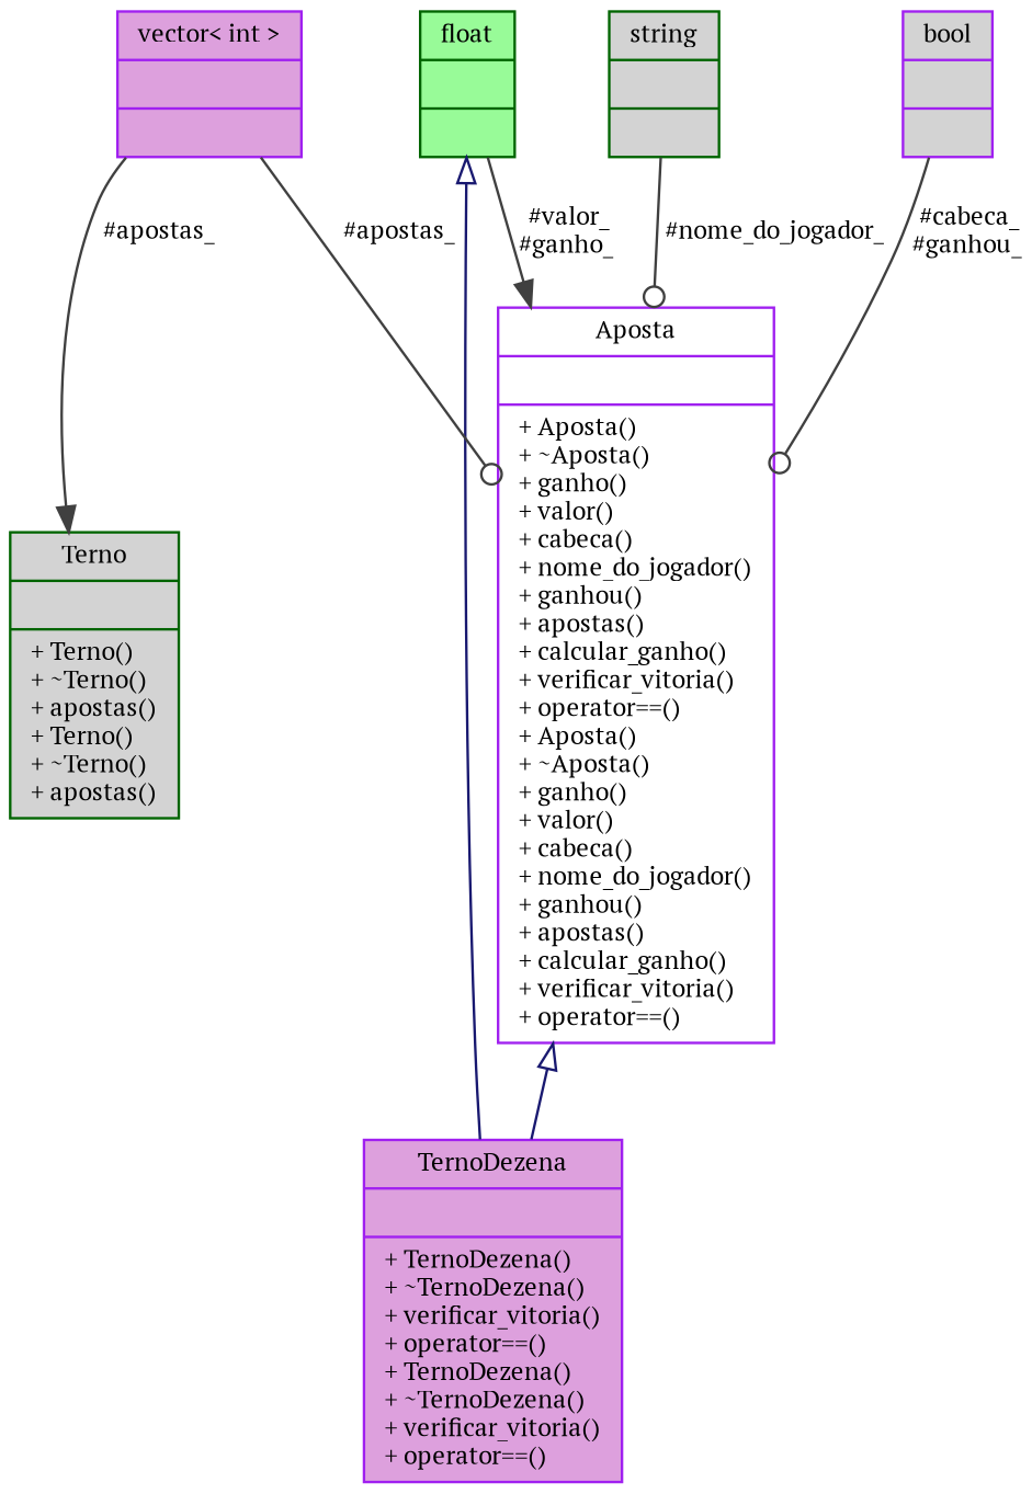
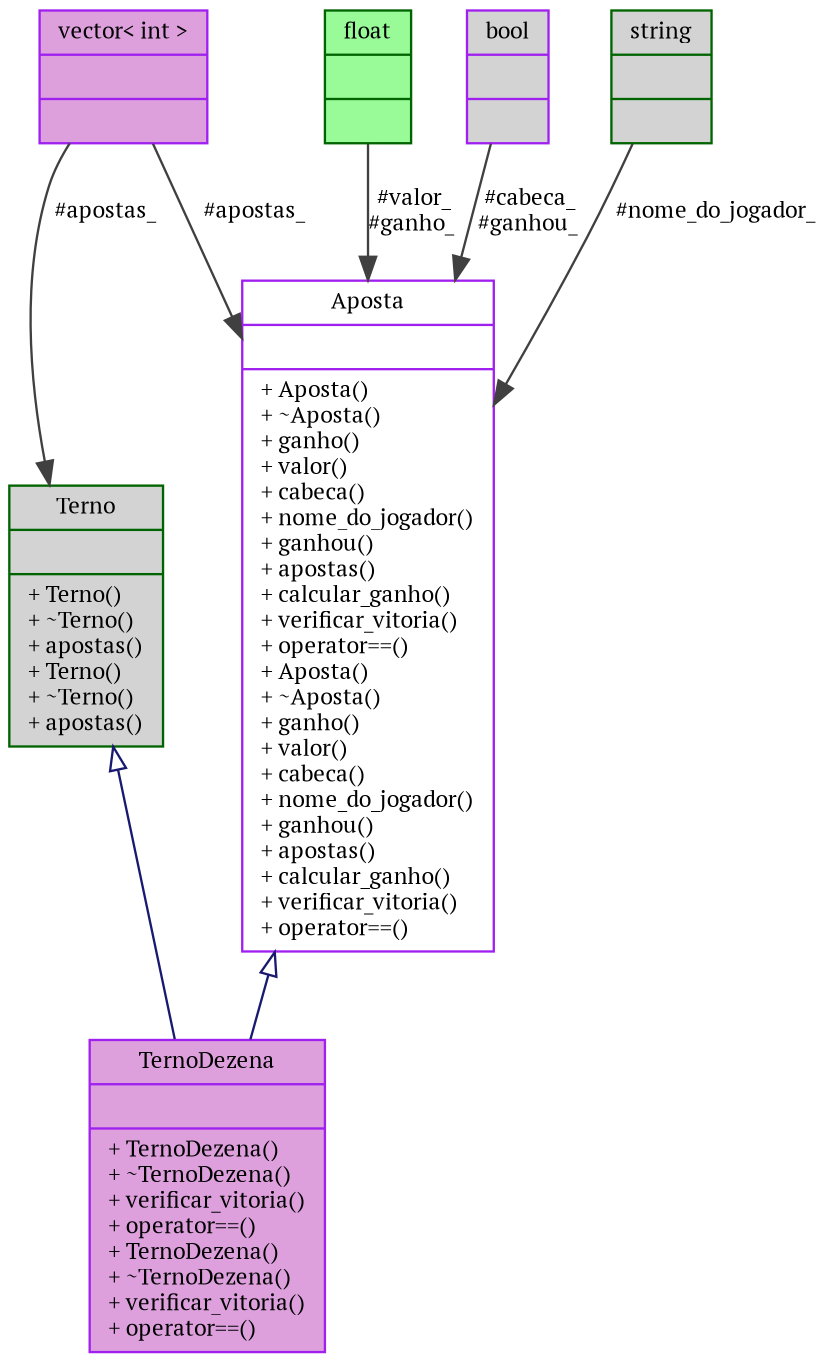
  digraph {
    fontname="PT Serif"
    node [color=purple fillcolor=lightgrey fontname="PT Serif" fontsize=10 shape=record style=filled]
    edge [color=grey25 fontname="PT Serif" fontsize=10 labelfontname=Helvetica labelfontsize=10 style=solid arrowhead=normal]
    n1 [fillcolor=plum fontcolor=black height=0.2 label="{TernoDezena\n||+ TernoDezena()\l+ ~TernoDezena()\l+ verificar_vitoria()\l+ operator==()\l+ TernoDezena()\l+ ~TernoDezena()\l+ verificar_vitoria()\l+ operator==()\l}" width=0.4]
    n2 [color=darkgreen height=0.2 label="{Terno\n||+ Terno()\l+ ~Terno()\l+ apostas()\l+ Terno()\l+ ~Terno()\l+ apostas()\l}" width=0.4]
    n3 [fillcolor=white height=0.2 label="{Aposta\n||+ Aposta()\l+ ~Aposta()\l+ ganho()\l+ valor()\l+ cabeca()\l+ nome_do_jogador()\l+ ganhou()\l+ apostas()\l+ calcular_ganho()\l+ verificar_vitoria()\l+ operator==()\l+ Aposta()\l+ ~Aposta()\l+ ganho()\l+ valor()\l+ cabeca()\l+ nome_do_jogador()\l+ ganhou()\l+ apostas()\l+ calcular_ganho()\l+ verificar_vitoria()\l+ operator==()\l}" width=0.4]
    n4 [color=darkgreen fillcolor=palegreen height=0.2 label="{float\n||}" width=0.4]
    n5 [fillcolor=plum height=0.2 label="{vector\< int \>\n||}" width=0.4]
    n6 [height=0.2 label="{bool\n||}" width=0.4]
    n7 [color=darkgreen height=0.2 label="{string\n||}" width=0.4]
-   n4 -> n1 [arrowtail=onormal color=midnightblue dir=back arrowhead=""]
+   n2 -> n1 [arrowtail=onormal color=midnightblue dir=back arrowhead=""]
    n3 -> n1 [arrowtail=onormal color=midnightblue dir=back arrowhead=""]
    n4 -> n3 [label=" #valor_\n#ganho_"]
    n5 -> n2 [label=" #apostas_"]
-   n5 -> n3 [arrowhead=odot label=" #apostas_"]
-   n6 -> n3 [arrowhead=odot label=" #cabeca_\n#ganhou_"]
-   n7 -> n3 [arrowhead=odot label=" #nome_do_jogador_"]
+   n5 -> n3 [label=" #apostas_"]
+   n6 -> n3 [label=" #cabeca_\n#ganhou_"]
+   n7 -> n3 [label=" #nome_do_jogador_"]
  }
